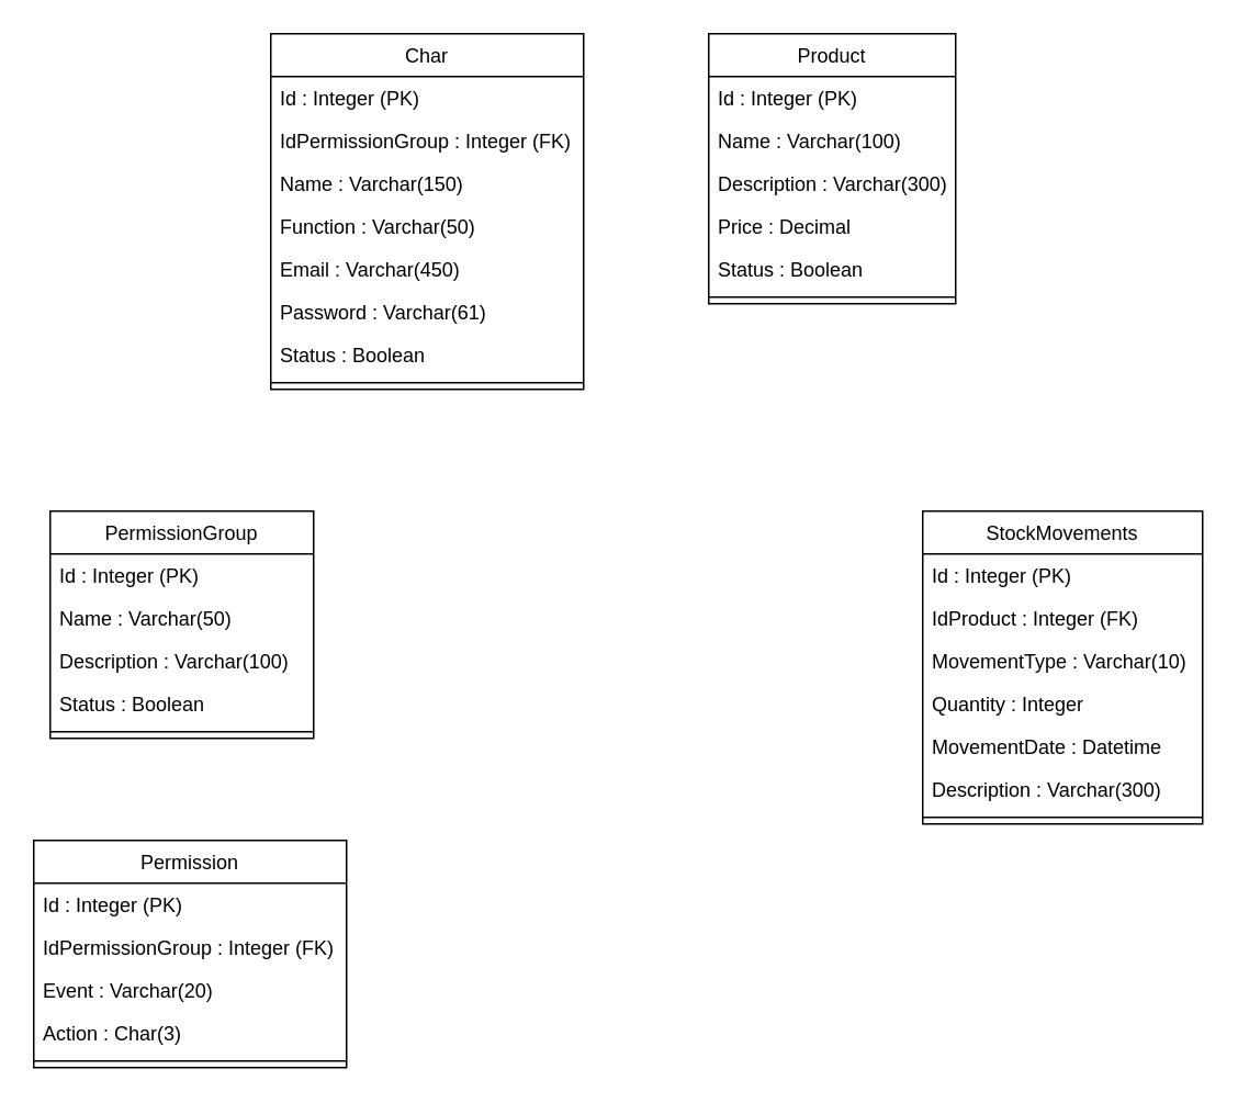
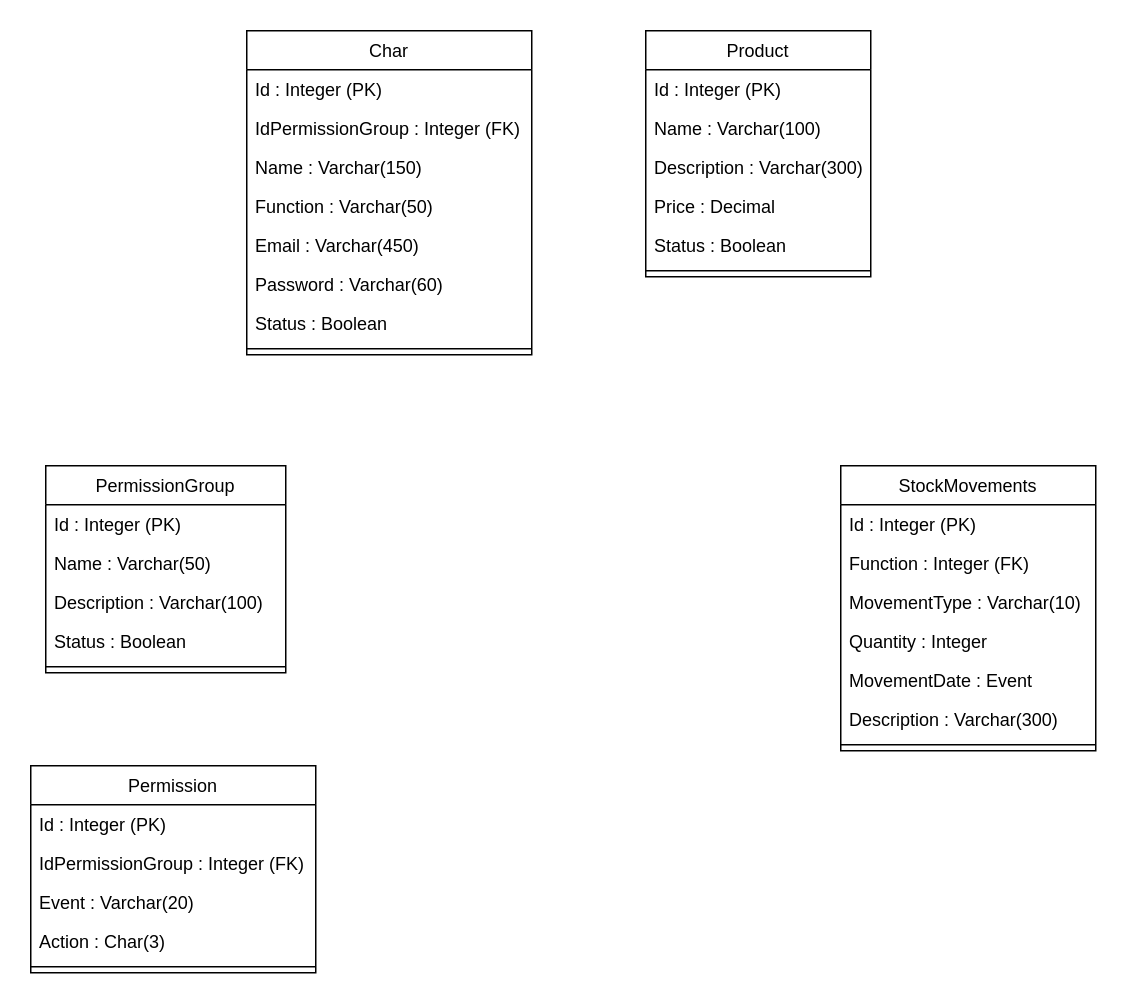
  <mxCell id="0" />
  <mxCell id="1" parent="0" />
  <mxCell id="2" value="Product&#10;" style="swimlane;fontStyle=0;align=center;verticalAlign=top;childLayout=stackLayout;horizontal=1;startSize=26;horizontalStack=0;resizeParent=1;resizeLast=0;collapsible=1;marginBottom=0;rounded=0;shadow=0;strokeWidth=1;" parent="1" vertex="1"><mxGeometry x="430" y="20" width="150" height="164" as="geometry"><mxRectangle x="130" y="380" width="160" height="26" as="alternateBounds" /></mxGeometry></mxCell>
  <mxCell id="3" value="Id : Integer (PK)" style="text;align=left;verticalAlign=top;spacingLeft=4;spacingRight=4;overflow=hidden;rotatable=0;points=[[0,0.5],[1,0.5]];portConstraint=eastwest;" vertex="1" parent="2"><mxGeometry y="26" width="150" height="26" as="geometry" /></mxCell>
  <mxCell id="4" value="Name : Varchar(100) " style="text;align=left;verticalAlign=top;spacingLeft=4;spacingRight=4;overflow=hidden;rotatable=0;points=[[0,0.5],[1,0.5]];portConstraint=eastwest;" parent="2" vertex="1"><mxGeometry y="52" width="150" height="26" as="geometry" /></mxCell>
  <mxCell id="5" value="Description : Varchar(300)&#10;" style="text;align=left;verticalAlign=top;spacingLeft=4;spacingRight=4;overflow=hidden;rotatable=0;points=[[0,0.5],[1,0.5]];portConstraint=eastwest;rounded=0;shadow=0;html=0;" parent="2" vertex="1"><mxGeometry y="78" width="150" height="26" as="geometry" /></mxCell>
  <mxCell id="6" value="Price : Decimal&#10;" style="text;align=left;verticalAlign=top;spacingLeft=4;spacingRight=4;overflow=hidden;rotatable=0;points=[[0,0.5],[1,0.5]];portConstraint=eastwest;rounded=0;shadow=0;html=0;" parent="2" vertex="1"><mxGeometry y="104" width="150" height="26" as="geometry" /></mxCell>
  <mxCell id="7" value="Status : Boolean&#10;" style="text;align=left;verticalAlign=top;spacingLeft=4;spacingRight=4;overflow=hidden;rotatable=0;points=[[0,0.5],[1,0.5]];portConstraint=eastwest;rounded=0;shadow=0;html=0;" vertex="1" parent="2"><mxGeometry y="130" width="150" height="26" as="geometry" /></mxCell>
  <mxCell id="8" value="" style="line;html=1;strokeWidth=1;align=left;verticalAlign=middle;spacingTop=-1;spacingLeft=3;spacingRight=3;rotatable=0;labelPosition=right;points=[];portConstraint=eastwest;" parent="2" vertex="1"><mxGeometry y="156" width="150" height="8" as="geometry" /></mxCell>
  <mxCell id="9" value="StockMovements&#10;&#10;" style="swimlane;fontStyle=0;align=center;verticalAlign=top;childLayout=stackLayout;horizontal=1;startSize=26;horizontalStack=0;resizeParent=1;resizeLast=0;collapsible=1;marginBottom=0;rounded=0;shadow=0;strokeWidth=1;" parent="1" vertex="1"><mxGeometry x="560" y="310" width="170" height="190" as="geometry"><mxRectangle x="340" y="380" width="170" height="26" as="alternateBounds" /></mxGeometry></mxCell>
  <mxCell id="10" value="Id : Integer (PK)" style="text;align=left;verticalAlign=top;spacingLeft=4;spacingRight=4;overflow=hidden;rotatable=0;points=[[0,0.5],[1,0.5]];portConstraint=eastwest;" vertex="1" parent="9"><mxGeometry y="26" width="170" height="26" as="geometry" /></mxCell>
- <mxCell id="11" value="IdProduct : Integer (FK)" style="text;align=left;verticalAlign=top;spacingLeft=4;spacingRight=4;overflow=hidden;rotatable=0;points=[[0,0.5],[1,0.5]];portConstraint=eastwest;" parent="9" vertex="1"><mxGeometry y="52" width="170" height="26" as="geometry" /></mxCell>
+ <mxCell id="11" value="Function : Integer (FK)" style="text;align=left;verticalAlign=top;spacingLeft=4;spacingRight=4;overflow=hidden;rotatable=0;points=[[0,0.5],[1,0.5]];portConstraint=eastwest;" parent="9" vertex="1"><mxGeometry y="52" width="170" height="26" as="geometry" /></mxCell>
  <mxCell id="12" value="MovementType : Varchar(10)" style="text;align=left;verticalAlign=top;spacingLeft=4;spacingRight=4;overflow=hidden;rotatable=0;points=[[0,0.5],[1,0.5]];portConstraint=eastwest;" parent="9" vertex="1"><mxGeometry y="78" width="170" height="26" as="geometry" /></mxCell>
  <mxCell id="13" value="Quantity : Integer" style="text;align=left;verticalAlign=top;spacingLeft=4;spacingRight=4;overflow=hidden;rotatable=0;points=[[0,0.5],[1,0.5]];portConstraint=eastwest;" vertex="1" parent="9"><mxGeometry y="104" width="170" height="26" as="geometry" /></mxCell>
- <mxCell id="14" value="MovementDate : Datetime" style="text;align=left;verticalAlign=top;spacingLeft=4;spacingRight=4;overflow=hidden;rotatable=0;points=[[0,0.5],[1,0.5]];portConstraint=eastwest;" vertex="1" parent="9"><mxGeometry y="130" width="170" height="26" as="geometry" /></mxCell>
+ <mxCell id="14" value="MovementDate : Event" style="text;align=left;verticalAlign=top;spacingLeft=4;spacingRight=4;overflow=hidden;rotatable=0;points=[[0,0.5],[1,0.5]];portConstraint=eastwest;" vertex="1" parent="9"><mxGeometry y="130" width="170" height="26" as="geometry" /></mxCell>
  <mxCell id="15" value="Description : Varchar(300)" style="text;align=left;verticalAlign=top;spacingLeft=4;spacingRight=4;overflow=hidden;rotatable=0;points=[[0,0.5],[1,0.5]];portConstraint=eastwest;" vertex="1" parent="9"><mxGeometry y="156" width="170" height="26" as="geometry" /></mxCell>
  <mxCell id="16" value="" style="line;html=1;strokeWidth=1;align=left;verticalAlign=middle;spacingTop=-1;spacingLeft=3;spacingRight=3;rotatable=0;labelPosition=right;points=[];portConstraint=eastwest;" parent="9" vertex="1"><mxGeometry y="182" width="170" height="8" as="geometry" /></mxCell>
  <mxCell id="17" value="Char" style="swimlane;fontStyle=0;align=center;verticalAlign=top;childLayout=stackLayout;horizontal=1;startSize=26;horizontalStack=0;resizeParent=1;resizeLast=0;collapsible=1;marginBottom=0;rounded=0;shadow=0;strokeWidth=1;" parent="1" vertex="1"><mxGeometry x="164" y="20" width="190" height="216" as="geometry"><mxRectangle x="340" y="380" width="170" height="26" as="alternateBounds" /></mxGeometry></mxCell>
  <mxCell id="18" value="Id : Integer (PK)" style="text;align=left;verticalAlign=top;spacingLeft=4;spacingRight=4;overflow=hidden;rotatable=0;points=[[0,0.5],[1,0.5]];portConstraint=eastwest;" vertex="1" parent="17"><mxGeometry y="26" width="190" height="26" as="geometry" /></mxCell>
  <mxCell id="19" value="IdPermissionGroup : Integer (FK)&#10;" style="text;align=left;verticalAlign=top;spacingLeft=4;spacingRight=4;overflow=hidden;rotatable=0;points=[[0,0.5],[1,0.5]];portConstraint=eastwest;" parent="17" vertex="1"><mxGeometry y="52" width="190" height="26" as="geometry" /></mxCell>
  <mxCell id="20" value="Name : Varchar(150)" style="text;align=left;verticalAlign=top;spacingLeft=4;spacingRight=4;overflow=hidden;rotatable=0;points=[[0,0.5],[1,0.5]];portConstraint=eastwest;" parent="17" vertex="1"><mxGeometry y="78" width="190" height="26" as="geometry" /></mxCell>
  <mxCell id="21" value="Function : Varchar(50)" style="text;align=left;verticalAlign=top;spacingLeft=4;spacingRight=4;overflow=hidden;rotatable=0;points=[[0,0.5],[1,0.5]];portConstraint=eastwest;" parent="17" vertex="1"><mxGeometry y="104" width="190" height="26" as="geometry" /></mxCell>
  <mxCell id="22" value="Email : Varchar(450)" style="text;align=left;verticalAlign=top;spacingLeft=4;spacingRight=4;overflow=hidden;rotatable=0;points=[[0,0.5],[1,0.5]];portConstraint=eastwest;" vertex="1" parent="17"><mxGeometry y="130" width="190" height="26" as="geometry" /></mxCell>
- <mxCell id="23" value="Password : Varchar(61)" style="text;align=left;verticalAlign=top;spacingLeft=4;spacingRight=4;overflow=hidden;rotatable=0;points=[[0,0.5],[1,0.5]];portConstraint=eastwest;" vertex="1" parent="17"><mxGeometry y="156" width="190" height="26" as="geometry" /></mxCell>
+ <mxCell id="23" value="Password : Varchar(60)" style="text;align=left;verticalAlign=top;spacingLeft=4;spacingRight=4;overflow=hidden;rotatable=0;points=[[0,0.5],[1,0.5]];portConstraint=eastwest;" vertex="1" parent="17"><mxGeometry y="156" width="190" height="26" as="geometry" /></mxCell>
  <mxCell id="24" value="Status : Boolean" style="text;align=left;verticalAlign=top;spacingLeft=4;spacingRight=4;overflow=hidden;rotatable=0;points=[[0,0.5],[1,0.5]];portConstraint=eastwest;" vertex="1" parent="17"><mxGeometry y="182" width="190" height="26" as="geometry" /></mxCell>
  <mxCell id="25" value="" style="line;html=1;strokeWidth=1;align=left;verticalAlign=middle;spacingTop=-1;spacingLeft=3;spacingRight=3;rotatable=0;labelPosition=right;points=[];portConstraint=eastwest;" parent="17" vertex="1"><mxGeometry y="208" width="190" height="8" as="geometry" /></mxCell>
  <mxCell id="26" value="PermissionGroup" style="swimlane;fontStyle=0;align=center;verticalAlign=top;childLayout=stackLayout;horizontal=1;startSize=26;horizontalStack=0;resizeParent=1;resizeLast=0;collapsible=1;marginBottom=0;rounded=0;shadow=0;strokeWidth=1;" parent="1" vertex="1"><mxGeometry x="30" y="310" width="160" height="138" as="geometry"><mxRectangle x="340" y="380" width="170" height="26" as="alternateBounds" /></mxGeometry></mxCell>
  <mxCell id="27" value="Id : Integer (PK)" style="text;align=left;verticalAlign=top;spacingLeft=4;spacingRight=4;overflow=hidden;rotatable=0;points=[[0,0.5],[1,0.5]];portConstraint=eastwest;" vertex="1" parent="26"><mxGeometry y="26" width="160" height="26" as="geometry" /></mxCell>
  <mxCell id="28" value="Name : Varchar(50)" style="text;align=left;verticalAlign=top;spacingLeft=4;spacingRight=4;overflow=hidden;rotatable=0;points=[[0,0.5],[1,0.5]];portConstraint=eastwest;" parent="26" vertex="1"><mxGeometry y="52" width="160" height="26" as="geometry" /></mxCell>
  <mxCell id="29" value="Description : Varchar(100)" style="text;align=left;verticalAlign=top;spacingLeft=4;spacingRight=4;overflow=hidden;rotatable=0;points=[[0,0.5],[1,0.5]];portConstraint=eastwest;" parent="26" vertex="1"><mxGeometry y="78" width="160" height="26" as="geometry" /></mxCell>
  <mxCell id="30" value="Status : Boolean" style="text;align=left;verticalAlign=top;spacingLeft=4;spacingRight=4;overflow=hidden;rotatable=0;points=[[0,0.5],[1,0.5]];portConstraint=eastwest;" vertex="1" parent="26"><mxGeometry y="104" width="160" height="26" as="geometry" /></mxCell>
  <mxCell id="31" value="" style="line;html=1;strokeWidth=1;align=left;verticalAlign=middle;spacingTop=-1;spacingLeft=3;spacingRight=3;rotatable=0;labelPosition=right;points=[];portConstraint=eastwest;" parent="26" vertex="1"><mxGeometry y="130" width="160" height="8" as="geometry" /></mxCell>
  <mxCell id="32" value="Permission" style="swimlane;fontStyle=0;align=center;verticalAlign=top;childLayout=stackLayout;horizontal=1;startSize=26;horizontalStack=0;resizeParent=1;resizeLast=0;collapsible=1;marginBottom=0;rounded=0;shadow=0;strokeWidth=1;" vertex="1" parent="1"><mxGeometry x="20" y="510" width="190" height="138" as="geometry"><mxRectangle x="340" y="380" width="170" height="26" as="alternateBounds" /></mxGeometry></mxCell>
  <mxCell id="33" value="Id : Integer (PK)" style="text;align=left;verticalAlign=top;spacingLeft=4;spacingRight=4;overflow=hidden;rotatable=0;points=[[0,0.5],[1,0.5]];portConstraint=eastwest;" vertex="1" parent="32"><mxGeometry y="26" width="190" height="26" as="geometry" /></mxCell>
  <mxCell id="34" value="IdPermissionGroup : Integer (FK)" style="text;align=left;verticalAlign=top;spacingLeft=4;spacingRight=4;overflow=hidden;rotatable=0;points=[[0,0.5],[1,0.5]];portConstraint=eastwest;" vertex="1" parent="32"><mxGeometry y="52" width="190" height="26" as="geometry" /></mxCell>
  <mxCell id="35" value="Event : Varchar(20)" style="text;align=left;verticalAlign=top;spacingLeft=4;spacingRight=4;overflow=hidden;rotatable=0;points=[[0,0.5],[1,0.5]];portConstraint=eastwest;" vertex="1" parent="32"><mxGeometry y="78" width="190" height="26" as="geometry" /></mxCell>
  <mxCell id="36" value="Action : Char(3)" style="text;align=left;verticalAlign=top;spacingLeft=4;spacingRight=4;overflow=hidden;rotatable=0;points=[[0,0.5],[1,0.5]];portConstraint=eastwest;" vertex="1" parent="32"><mxGeometry y="104" width="190" height="26" as="geometry" /></mxCell>
  <mxCell id="37" value="" style="line;html=1;strokeWidth=1;align=left;verticalAlign=middle;spacingTop=-1;spacingLeft=3;spacingRight=3;rotatable=0;labelPosition=right;points=[];portConstraint=eastwest;" vertex="1" parent="32"><mxGeometry y="130" width="190" height="8" as="geometry" /></mxCell>
